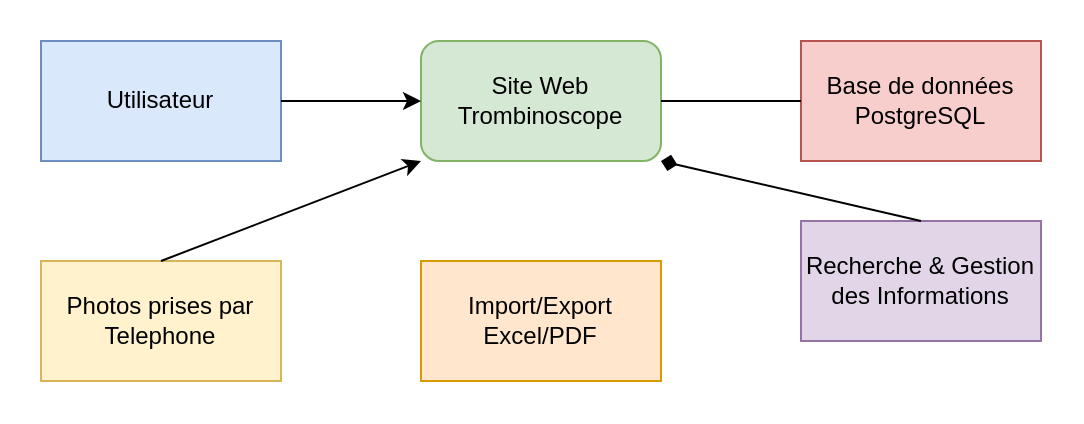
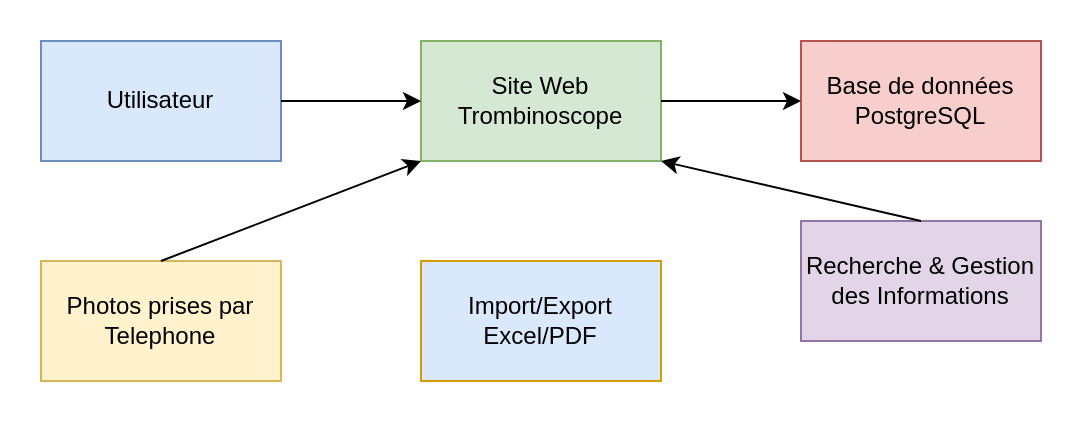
  <mxCell id="0" />
  <mxCell id="1" parent="0" />
  <mxCell id="2" value="Utilisateur" style="rounded=0;whiteSpace=wrap;html=1;fillColor=#dae8fc;strokeColor=#6c8ebf;" vertex="1" parent="1"><mxGeometry x="20" y="20" width="120" height="60" as="geometry" /></mxCell>
- <mxCell id="3" value="Site Web Trombinoscope" style="whiteSpace=wrap;html=1;fillColor=#d5e8d4;strokeColor=#82b366;rounded=1;" vertex="1" parent="1"><mxGeometry x="210" y="20" width="120" height="60" as="geometry" /></mxCell>
+ <mxCell id="3" value="Site Web Trombinoscope" style="rounded=0;whiteSpace=wrap;html=1;fillColor=#d5e8d4;strokeColor=#82b366;" vertex="1" parent="1"><mxGeometry x="210" y="20" width="120" height="60" as="geometry" /></mxCell>
  <mxCell id="4" value="Base de données PostgreSQL" style="rounded=0;whiteSpace=wrap;html=1;fillColor=#f8cecc;strokeColor=#b85450;" vertex="1" parent="1"><mxGeometry x="400" y="20" width="120" height="60" as="geometry" /></mxCell>
  <mxCell id="5" value="Photos prises par Telephone" style="rounded=0;whiteSpace=wrap;html=1;fillColor=#fff2cc;strokeColor=#d6b656;" vertex="1" parent="1"><mxGeometry x="20" y="130" width="120" height="60" as="geometry" /></mxCell>
- <mxCell id="6" value="Import/Export&lt;div&gt;Excel/PDF&lt;/div&gt;" style="rounded=0;whiteSpace=wrap;html=1;fillColor=#ffe6cc;strokeColor=#d79b00;" vertex="1" parent="1"><mxGeometry x="210" y="130" width="120" height="60" as="geometry" /></mxCell>
+ <mxCell id="6" value="Import/Export&lt;div&gt;Excel/PDF&lt;/div&gt;" style="rounded=0;whiteSpace=wrap;html=1;fillColor=#dae8fc;strokeColor=#d79b00;" vertex="1" parent="1"><mxGeometry x="210" y="130" width="120" height="60" as="geometry" /></mxCell>
  <mxCell id="7" value="Recherche &amp;amp; Gestion des Informations" style="rounded=0;whiteSpace=wrap;html=1;fillColor=#e1d5e7;strokeColor=#9673a6;" vertex="1" parent="1"><mxGeometry x="400" y="110" width="120" height="60" as="geometry" /></mxCell>
  <mxCell id="8" value="" style="endArrow=classic;html=1;rounded=0;entryX=0;entryY=1;entryDx=0;entryDy=0;" edge="1" parent="1" target="3"><mxGeometry width="50" height="50" relative="1" as="geometry"><mxPoint x="80" y="130" as="sourcePoint" /><mxPoint x="200" y="80" as="targetPoint" /></mxGeometry></mxCell>
- <mxCell id="9" value="" style="endArrow=diamond;html=1;rounded=0;exitX=0.5;exitY=0;exitDx=0;exitDy=0;entryX=1;entryY=1;entryDx=0;entryDy=0;" edge="1" parent="1" source="7" target="3"><mxGeometry width="50" height="50" relative="1" as="geometry"><mxPoint x="100" y="150" as="sourcePoint" /><mxPoint x="220" y="100" as="targetPoint" /></mxGeometry></mxCell>
+ <mxCell id="9" value="" style="endArrow=classic;html=1;rounded=0;exitX=0.5;exitY=0;exitDx=0;exitDy=0;entryX=1;entryY=1;entryDx=0;entryDy=0;" edge="1" parent="1" source="7" target="3"><mxGeometry width="50" height="50" relative="1" as="geometry"><mxPoint x="100" y="150" as="sourcePoint" /><mxPoint x="220" y="100" as="targetPoint" /></mxGeometry></mxCell>
  <mxCell id="10" value="" style="endArrow=classic;html=1;rounded=0;exitX=1;exitY=0.5;exitDx=0;exitDy=0;entryX=0;entryY=0.5;entryDx=0;entryDy=0;" edge="1" parent="1" source="2" target="3"><mxGeometry width="50" height="50" relative="1" as="geometry"><mxPoint x="110" y="160" as="sourcePoint" /><mxPoint x="230" y="110" as="targetPoint" /></mxGeometry></mxCell>
- <mxCell id="11" value="" style="endArrow=none;html=1;rounded=0;exitX=1;exitY=0.5;exitDx=0;exitDy=0;entryX=0;entryY=0.5;entryDx=0;entryDy=0;" edge="1" parent="1" source="3" target="4"><mxGeometry width="50" height="50" relative="1" as="geometry"><mxPoint x="120" y="170" as="sourcePoint" /><mxPoint x="240" y="120" as="targetPoint" /></mxGeometry></mxCell>
+ <mxCell id="11" value="" style="endArrow=classic;html=1;rounded=0;exitX=1;exitY=0.5;exitDx=0;exitDy=0;entryX=0;entryY=0.5;entryDx=0;entryDy=0;" edge="1" parent="1" source="3" target="4"><mxGeometry width="50" height="50" relative="1" as="geometry"><mxPoint x="120" y="170" as="sourcePoint" /><mxPoint x="240" y="120" as="targetPoint" /></mxGeometry></mxCell>
